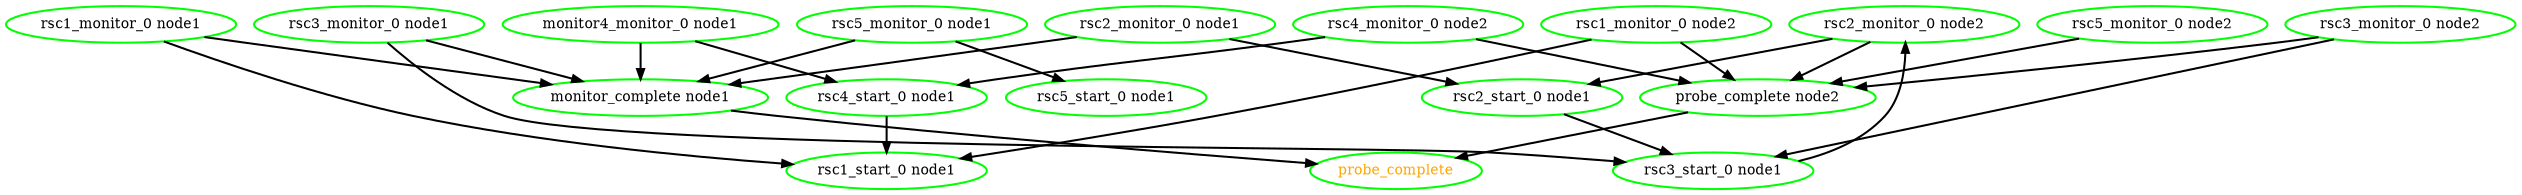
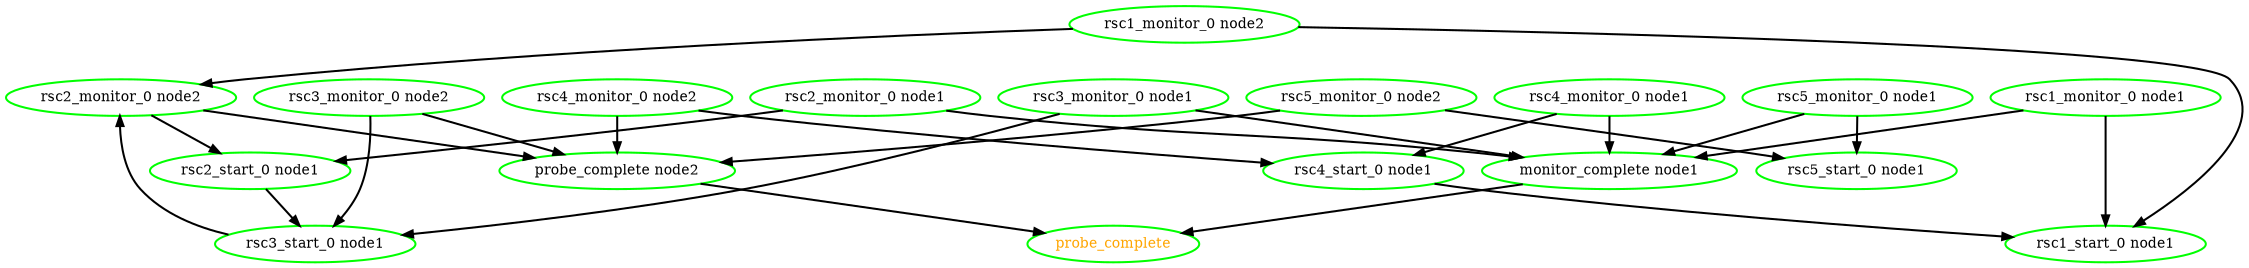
  digraph {
    node [color=green fontcolor=black style=bold]
    edge [style=bold]
    n1 [label="monitor_complete node1"]
    probe_complete [fontcolor=orange]
    "probe_complete node2"
    "rsc1_monitor_0 node1"
    "rsc1_start_0 node1"
    "rsc2_start_0 node1"
    "rsc3_start_0 node1"
    "rsc1_monitor_0 node2"
    "rsc2_monitor_0 node2"
    "rsc2_monitor_0 node1"
    "rsc3_monitor_0 node1"
    "rsc3_monitor_0 node2"
-   "rsc4_monitor_0 node1" [label="monitor4_monitor_0 node1"]
+   "rsc4_monitor_0 node1"
    "rsc4_start_0 node1"
    "rsc4_monitor_0 node2"
    "rsc5_monitor_0 node1"
    "rsc5_start_0 node1"
    "rsc5_monitor_0 node2"
    n1 -> probe_complete
    "probe_complete node2" -> probe_complete
    "rsc1_monitor_0 node1" -> n1
    "rsc1_monitor_0 node1" -> "rsc1_start_0 node1"
    "rsc2_start_0 node1" -> "rsc3_start_0 node1"
    "rsc3_start_0 node1" -> "rsc2_monitor_0 node2"
-   "rsc1_monitor_0 node2" -> "probe_complete node2"
+   "rsc1_monitor_0 node2" -> "rsc2_monitor_0 node2"
    "rsc1_monitor_0 node2" -> "rsc1_start_0 node1"
    "rsc2_monitor_0 node2" -> "probe_complete node2"
    "rsc2_monitor_0 node2" -> "rsc2_start_0 node1"
    "rsc2_monitor_0 node1" -> n1
    "rsc2_monitor_0 node1" -> "rsc2_start_0 node1"
    "rsc3_monitor_0 node1" -> n1
    "rsc3_monitor_0 node1" -> "rsc3_start_0 node1"
    "rsc3_monitor_0 node2" -> "probe_complete node2"
    "rsc3_monitor_0 node2" -> "rsc3_start_0 node1"
    "rsc4_monitor_0 node1" -> n1
    "rsc4_monitor_0 node1" -> "rsc4_start_0 node1"
    "rsc4_start_0 node1" -> "rsc1_start_0 node1"
    "rsc4_monitor_0 node2" -> "probe_complete node2"
    "rsc4_monitor_0 node2" -> "rsc4_start_0 node1"
    "rsc5_monitor_0 node1" -> n1
    "rsc5_monitor_0 node1" -> "rsc5_start_0 node1"
    "rsc5_monitor_0 node2" -> "probe_complete node2"
+   "rsc5_monitor_0 node2" -> "rsc5_start_0 node1"
  }
